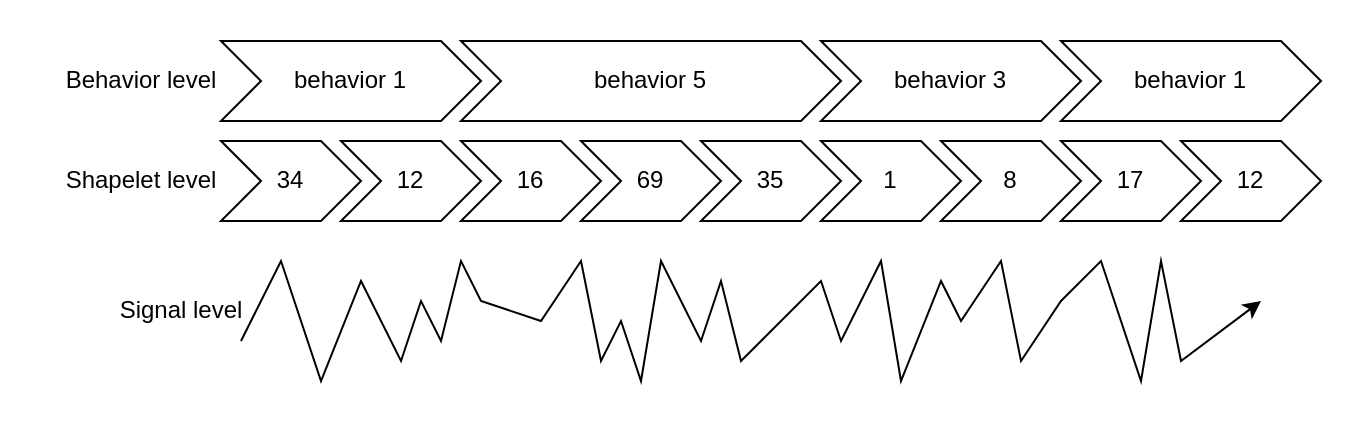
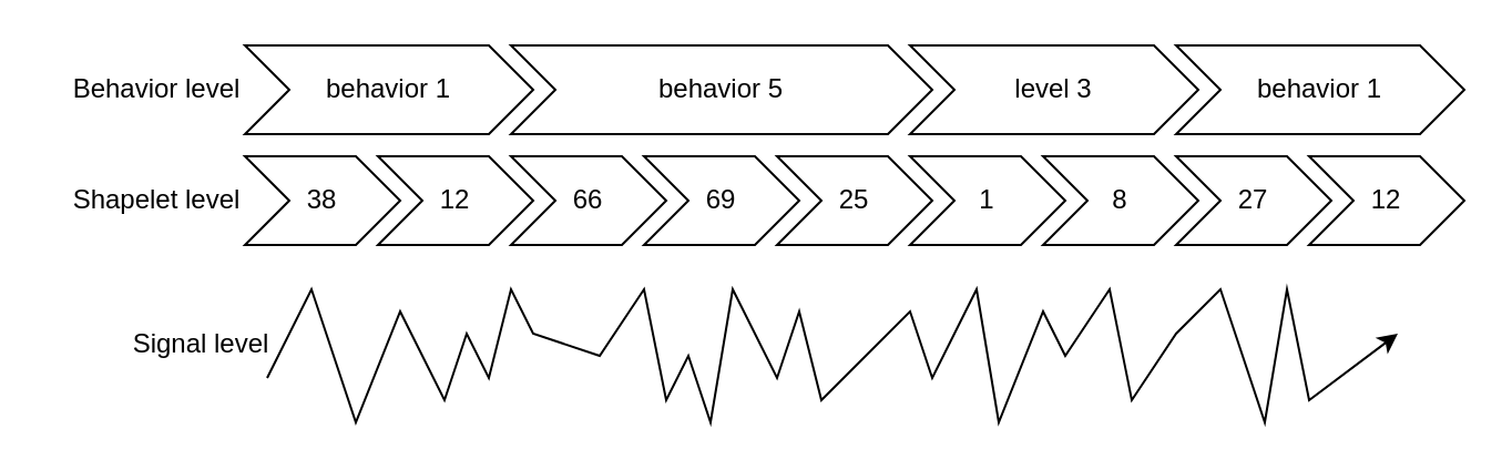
  <mxCell id="0" />
  <mxCell id="1" parent="0" />
  <mxCell id="2" value="" style="group" vertex="1" connectable="0" parent="1"><mxGeometry x="20" y="70" width="640" height="40" as="geometry" /></mxCell>
  <mxCell id="3" value="" style="group" vertex="1" connectable="0" parent="2"><mxGeometry x="90" width="550" height="40" as="geometry" /></mxCell>
- <mxCell id="4" value="34" style="shape=step;perimeter=stepPerimeter;whiteSpace=wrap;html=1;fixedSize=1;" vertex="1" parent="3"><mxGeometry width="70" height="40" as="geometry" /></mxCell>
+ <mxCell id="4" value="38" style="shape=step;perimeter=stepPerimeter;whiteSpace=wrap;html=1;fixedSize=1;" vertex="1" parent="3"><mxGeometry width="70" height="40" as="geometry" /></mxCell>
  <mxCell id="5" value="12" style="shape=step;perimeter=stepPerimeter;whiteSpace=wrap;html=1;fixedSize=1;" vertex="1" parent="3"><mxGeometry x="60" width="70" height="40" as="geometry" /></mxCell>
- <mxCell id="6" value="16" style="shape=step;perimeter=stepPerimeter;whiteSpace=wrap;html=1;fixedSize=1;" vertex="1" parent="3"><mxGeometry x="120" width="70" height="40" as="geometry" /></mxCell>
+ <mxCell id="6" value="66" style="shape=step;perimeter=stepPerimeter;whiteSpace=wrap;html=1;fixedSize=1;" vertex="1" parent="3"><mxGeometry x="120" width="70" height="40" as="geometry" /></mxCell>
  <mxCell id="7" value="69" style="shape=step;perimeter=stepPerimeter;whiteSpace=wrap;html=1;fixedSize=1;" vertex="1" parent="3"><mxGeometry x="180" width="70" height="40" as="geometry" /></mxCell>
- <mxCell id="8" value="35" style="shape=step;perimeter=stepPerimeter;whiteSpace=wrap;html=1;fixedSize=1;" vertex="1" parent="3"><mxGeometry x="240" width="70" height="40" as="geometry" /></mxCell>
+ <mxCell id="8" value="25" style="shape=step;perimeter=stepPerimeter;whiteSpace=wrap;html=1;fixedSize=1;" vertex="1" parent="3"><mxGeometry x="240" width="70" height="40" as="geometry" /></mxCell>
  <mxCell id="9" value="1" style="shape=step;perimeter=stepPerimeter;whiteSpace=wrap;html=1;fixedSize=1;" vertex="1" parent="3"><mxGeometry x="300" width="70" height="40" as="geometry" /></mxCell>
  <mxCell id="10" value="8" style="shape=step;perimeter=stepPerimeter;whiteSpace=wrap;html=1;fixedSize=1;" vertex="1" parent="3"><mxGeometry x="360" width="70" height="40" as="geometry" /></mxCell>
- <mxCell id="11" value="17" style="shape=step;perimeter=stepPerimeter;whiteSpace=wrap;html=1;fixedSize=1;" vertex="1" parent="3"><mxGeometry x="420" width="70" height="40" as="geometry" /></mxCell>
+ <mxCell id="11" value="27" style="shape=step;perimeter=stepPerimeter;whiteSpace=wrap;html=1;fixedSize=1;" vertex="1" parent="3"><mxGeometry x="420" width="70" height="40" as="geometry" /></mxCell>
  <mxCell id="12" value="12" style="shape=step;perimeter=stepPerimeter;whiteSpace=wrap;html=1;fixedSize=1;" vertex="1" parent="3"><mxGeometry x="480" width="70" height="40" as="geometry" /></mxCell>
  <mxCell id="13" value="Shapelet level" style="text;html=1;align=center;verticalAlign=middle;resizable=0;points=[];autosize=1;strokeColor=none;fillColor=none;" vertex="1" parent="2"><mxGeometry y="5" width="100" height="30" as="geometry" /></mxCell>
  <mxCell id="14" value="" style="group" vertex="1" connectable="0" parent="1"><mxGeometry x="20" y="20" width="640" height="40" as="geometry" /></mxCell>
  <mxCell id="15" value="behavior 1" style="shape=step;perimeter=stepPerimeter;whiteSpace=wrap;html=1;fixedSize=1;" vertex="1" parent="14"><mxGeometry x="90" width="130" height="40" as="geometry" /></mxCell>
  <mxCell id="16" value="behavior 5" style="shape=step;perimeter=stepPerimeter;whiteSpace=wrap;html=1;fixedSize=1;" vertex="1" parent="14"><mxGeometry x="210" width="190" height="40" as="geometry" /></mxCell>
- <mxCell id="17" value="behavior 3" style="shape=step;perimeter=stepPerimeter;whiteSpace=wrap;html=1;fixedSize=1;" vertex="1" parent="14"><mxGeometry x="390" width="130" height="40" as="geometry" /></mxCell>
+ <mxCell id="17" value="level 3" style="shape=step;perimeter=stepPerimeter;whiteSpace=wrap;html=1;fixedSize=1;" vertex="1" parent="14"><mxGeometry x="390" width="130" height="40" as="geometry" /></mxCell>
  <mxCell id="18" value="behavior 1" style="shape=step;perimeter=stepPerimeter;whiteSpace=wrap;html=1;fixedSize=1;" vertex="1" parent="14"><mxGeometry x="510" width="130" height="40" as="geometry" /></mxCell>
  <mxCell id="19" value="Behavior level" style="text;html=1;align=center;verticalAlign=middle;resizable=0;points=[];autosize=1;strokeColor=none;fillColor=none;" vertex="1" parent="14"><mxGeometry y="5" width="100" height="30" as="geometry" /></mxCell>
  <mxCell id="20" value="" style="group" vertex="1" connectable="0" parent="1"><mxGeometry x="30" y="130" width="560" height="60" as="geometry" /></mxCell>
  <mxCell id="21" value="" style="endArrow=classic;html=1;rounded=0;" edge="1" parent="20"><mxGeometry width="50" height="50" relative="1" as="geometry"><mxPoint x="90" y="40" as="sourcePoint" /><mxPoint x="600" y="20" as="targetPoint" /><Array as="points"><mxPoint x="110" /><mxPoint x="130" y="60" /><mxPoint x="150" y="10" /><mxPoint x="170" y="50" /><mxPoint x="180" y="20" /><mxPoint x="190" y="40" /><mxPoint x="200" /><mxPoint x="210" y="20" /><mxPoint x="240" y="30" /><mxPoint x="260" /><mxPoint x="270" y="50" /><mxPoint x="280" y="30" /><mxPoint x="290" y="60" /><mxPoint x="300" /><mxPoint x="320" y="40" /><mxPoint x="330" y="10" /><mxPoint x="340" y="50" /><mxPoint x="380" y="10" /><mxPoint x="390" y="40" /><mxPoint x="410" /><mxPoint x="420" y="60" /><mxPoint x="440" y="10" /><mxPoint x="450" y="30" /><mxPoint x="470" /><mxPoint x="480" y="50" /><mxPoint x="500" y="20" /><mxPoint x="520" /><mxPoint x="540" y="60" /><mxPoint x="550" /><mxPoint x="560" y="50" /></Array></mxGeometry></mxCell>
  <mxCell id="22" value="Signal level" style="text;html=1;align=center;verticalAlign=middle;resizable=0;points=[];autosize=1;strokeColor=none;fillColor=none;" vertex="1" parent="20"><mxGeometry x="20" y="10" width="80" height="30" as="geometry" /></mxCell>
